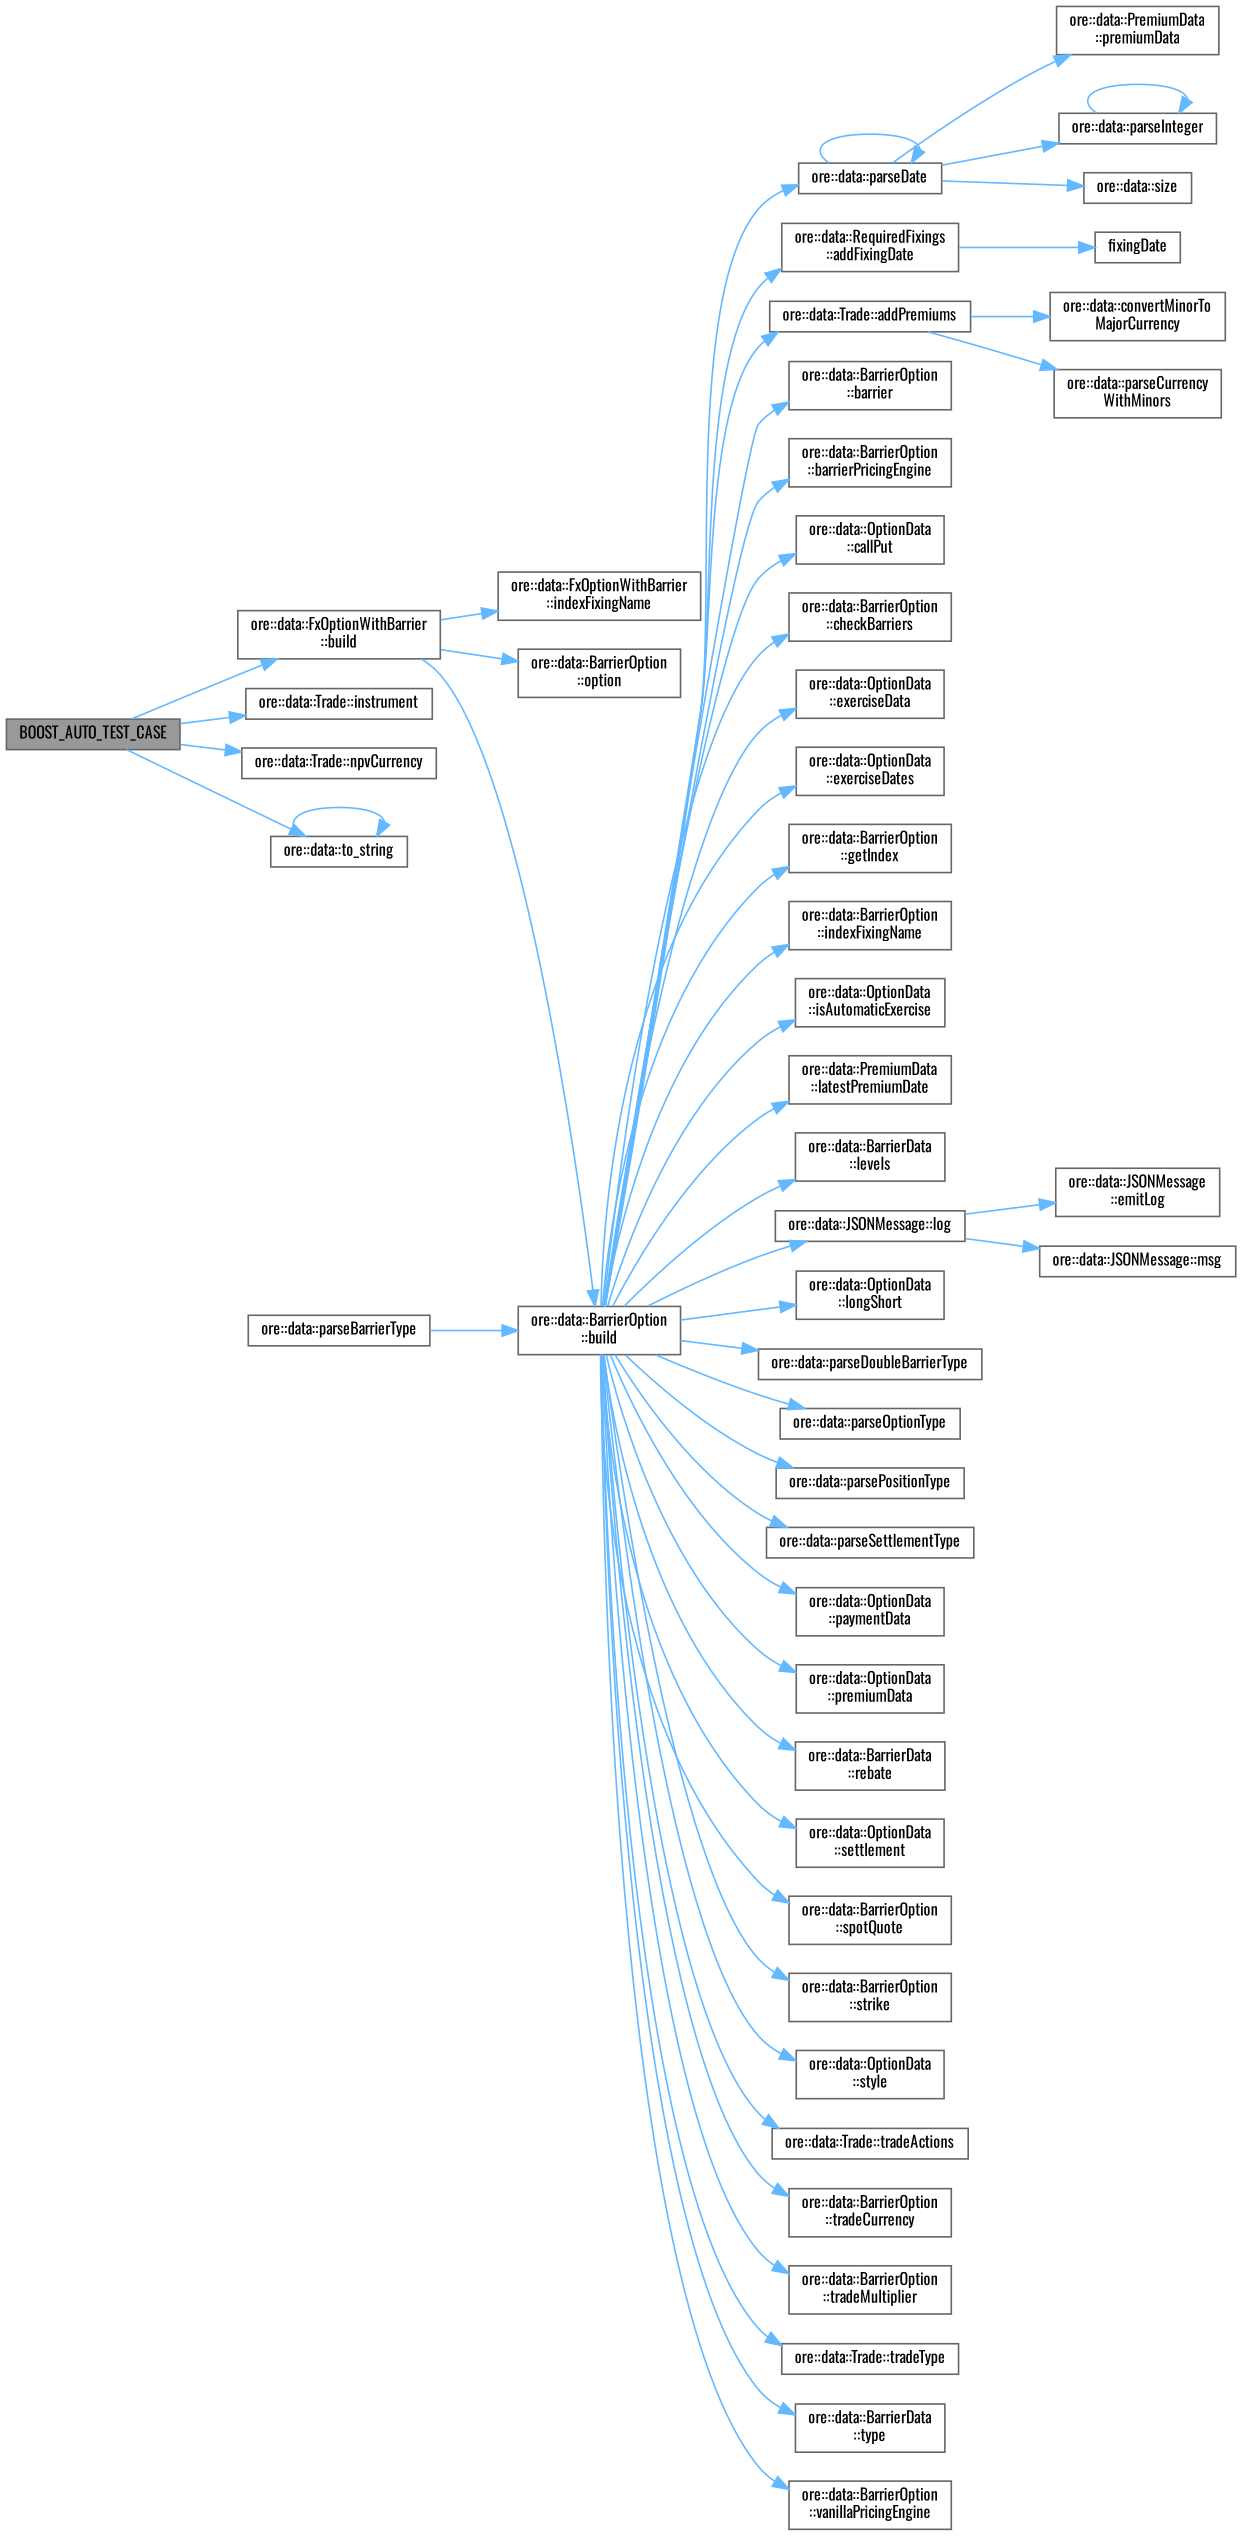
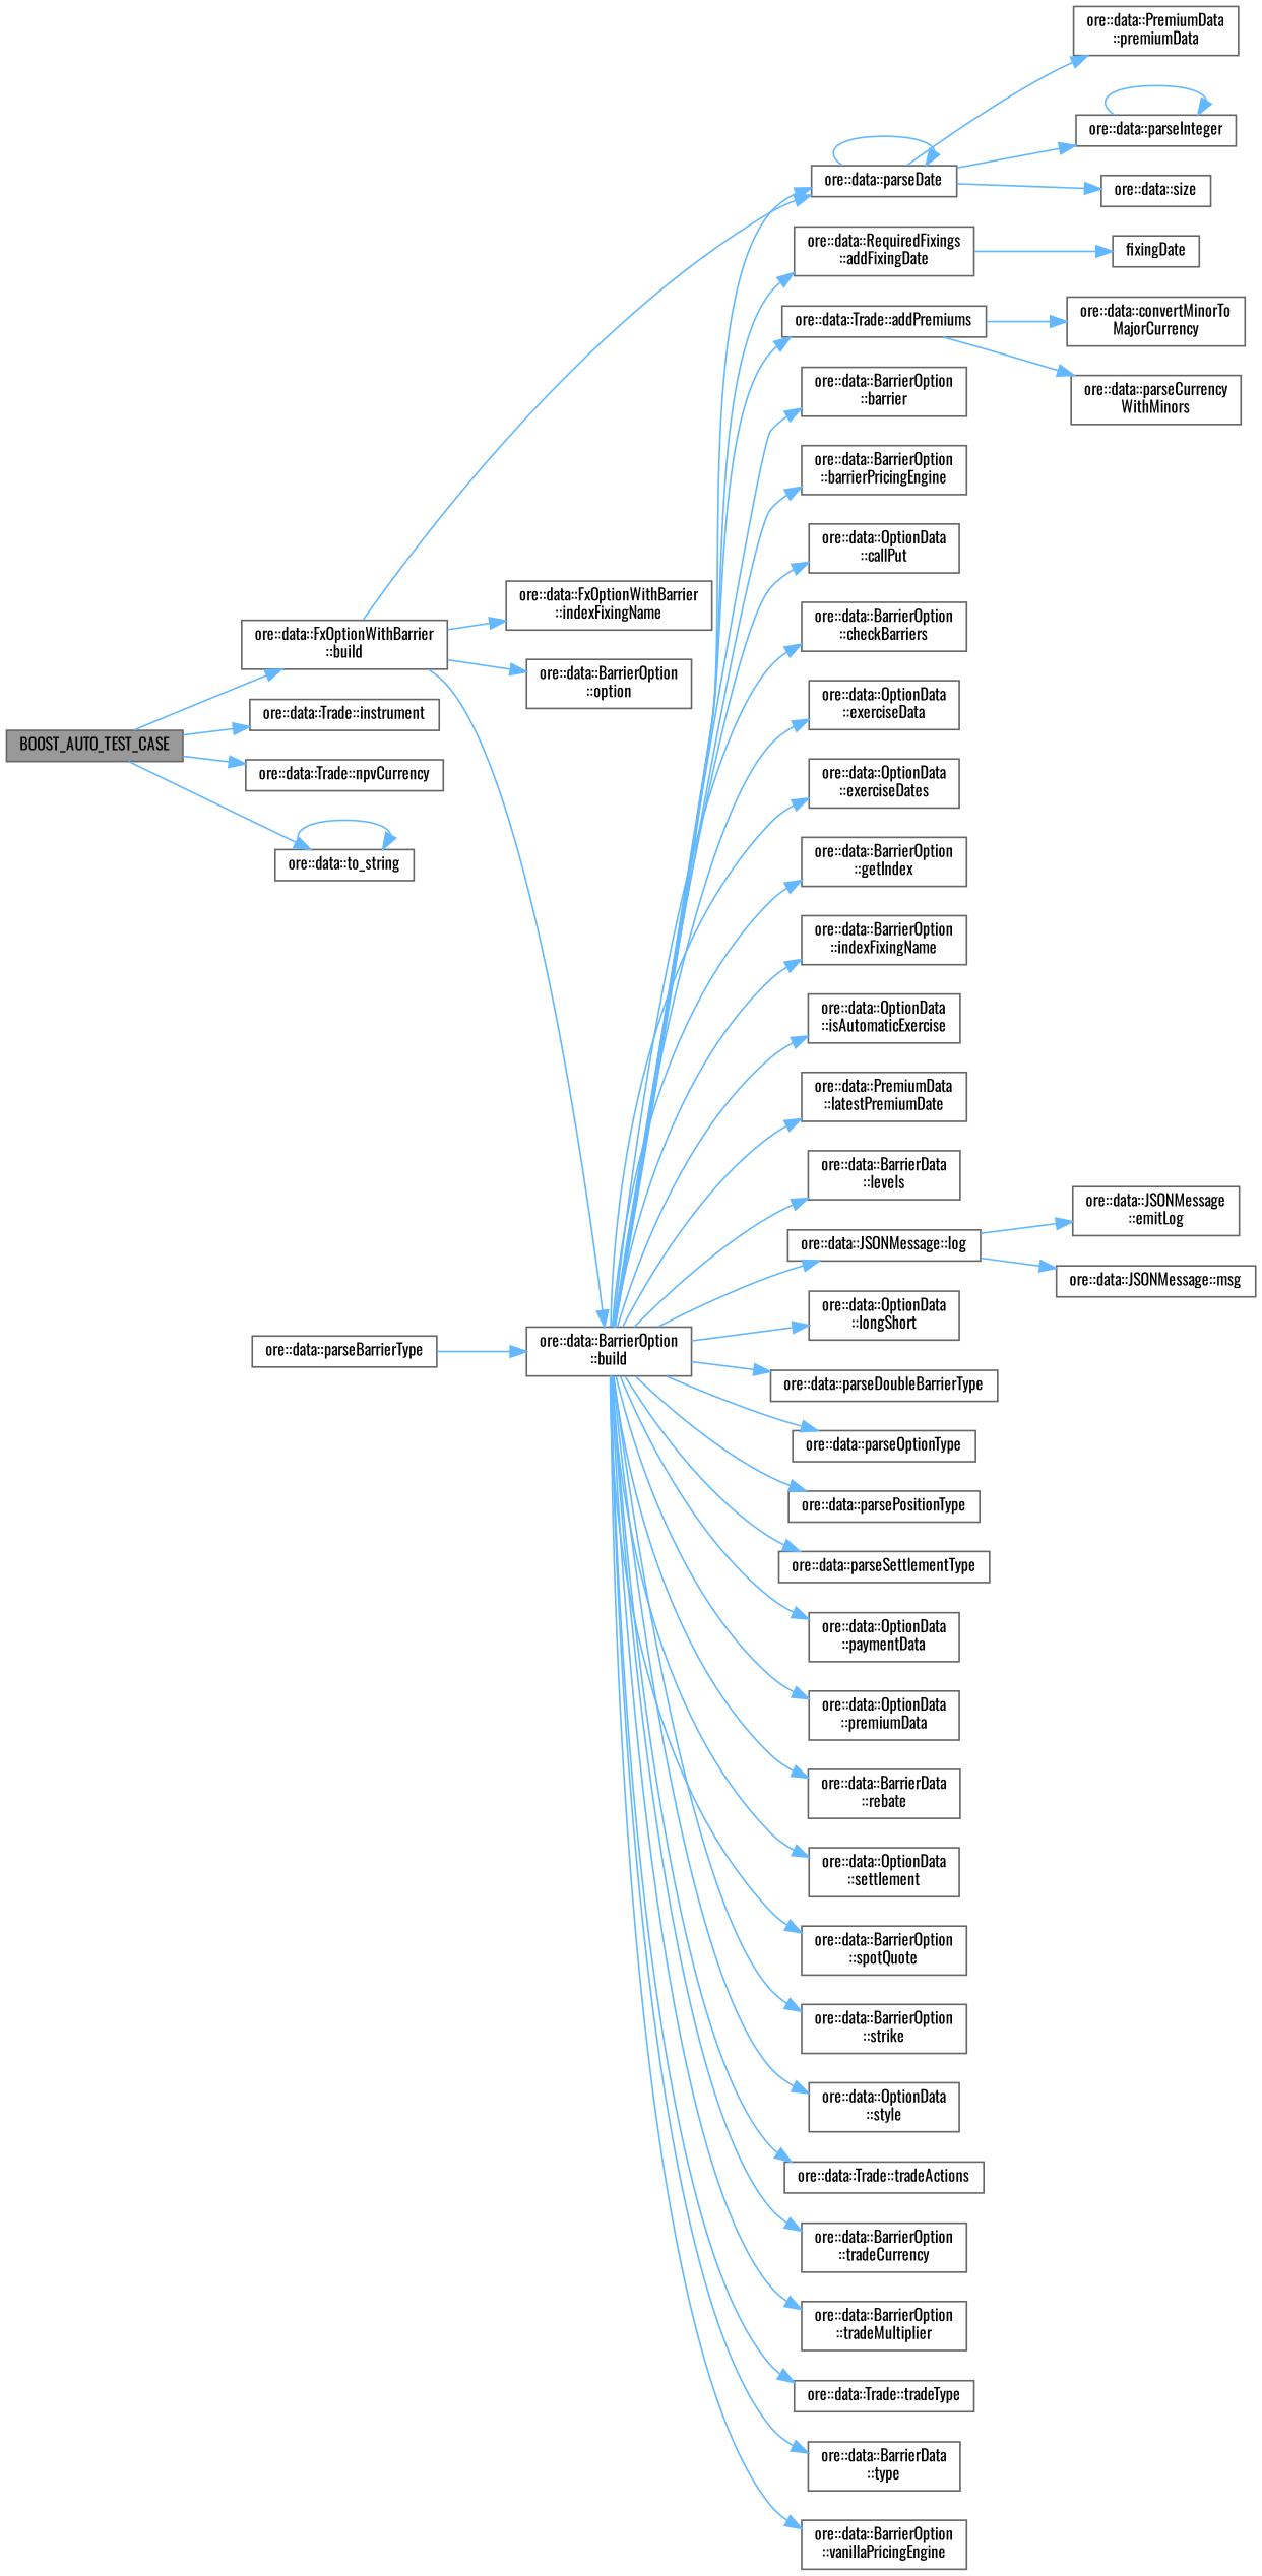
  digraph {
    fontname=Oswald
    rankdir=LR
    node [color=grey40 fillcolor=white fontname=Oswald fontsize=10 shape=box style=filled]
    edge [color=steelblue1 fontname=Oswald fontsize=10 labelfontname=Helvetica labelfontsize=10 style=solid]
    n1 [color=gray40 fillcolor=grey60 fontcolor=black height=0.2 label=BOOST_AUTO_TEST_CASE width=0.4]
    n2 [height=0.2 label="ore::data::FxOptionWithBarrier\l::build" width=0.4]
    n3 [height=0.2 label="ore::data::Trade::instrument" width=0.4]
    n4 [height=0.2 label="ore::data::Trade::npvCurrency" width=0.4]
    n5 [height=0.2 label="ore::data::to_string" width=0.4]
    n6 [height=0.2 label="ore::data::BarrierOption\l::build" width=0.4]
    n7 [height=0.2 label="ore::data::parseDate" width=0.4]
    n8 [height=0.2 label="ore::data::FxOptionWithBarrier\l::indexFixingName" width=0.4]
    n9 [height=0.2 label="ore::data::BarrierOption\l::option" width=0.4]
    n10 [height=0.2 label="ore::data::RequiredFixings\l::addFixingDate" width=0.4]
    n11 [height=0.2 label="ore::data::Trade::addPremiums" width=0.4]
    n12 [height=0.2 label="ore::data::BarrierOption\l::barrier" width=0.4]
    n13 [height=0.2 label="ore::data::BarrierOption\l::barrierPricingEngine" width=0.4]
    n14 [height=0.2 label="ore::data::OptionData\l::callPut" width=0.4]
    n15 [height=0.2 label="ore::data::BarrierOption\l::checkBarriers" width=0.4]
    n16 [height=0.2 label="ore::data::OptionData\l::exerciseData" width=0.4]
    n17 [height=0.2 label="ore::data::OptionData\l::exerciseDates" width=0.4]
    n18 [height=0.2 label="ore::data::BarrierOption\l::getIndex" width=0.4]
    n19 [height=0.2 label="ore::data::BarrierOption\l::indexFixingName" width=0.4]
    n20 [height=0.2 label="ore::data::OptionData\l::isAutomaticExercise" width=0.4]
    n21 [height=0.2 label="ore::data::PremiumData\l::latestPremiumDate" width=0.4]
    n22 [height=0.2 label="ore::data::BarrierData\l::levels" width=0.4]
    n23 [height=0.2 label="ore::data::JSONMessage::log" width=0.4]
    n24 [height=0.2 label="ore::data::OptionData\l::longShort" width=0.4]
    n25 [height=0.2 label="ore::data::parseDoubleBarrierType" width=0.4]
    n26 [height=0.2 label="ore::data::parseOptionType" width=0.4]
    n27 [height=0.2 label="ore::data::parsePositionType" width=0.4]
    n28 [height=0.2 label="ore::data::parseSettlementType" width=0.4]
    n29 [height=0.2 label="ore::data::OptionData\l::paymentData" width=0.4]
    n30 [height=0.2 label="ore::data::OptionData\l::premiumData" width=0.4]
    n31 [height=0.2 label="ore::data::BarrierData\l::rebate" width=0.4]
    n32 [height=0.2 label="ore::data::OptionData\l::settlement" width=0.4]
    n33 [height=0.2 label="ore::data::BarrierOption\l::spotQuote" width=0.4]
    n34 [height=0.2 label="ore::data::BarrierOption\l::strike" width=0.4]
    n35 [height=0.2 label="ore::data::OptionData\l::style" width=0.4]
    n36 [height=0.2 label="ore::data::Trade::tradeActions" width=0.4]
    n37 [height=0.2 label="ore::data::BarrierOption\l::tradeCurrency" width=0.4]
    n38 [height=0.2 label="ore::data::BarrierOption\l::tradeMultiplier" width=0.4]
    n39 [height=0.2 label="ore::data::Trade::tradeType" width=0.4]
    n40 [height=0.2 label="ore::data::BarrierData\l::type" width=0.4]
    n41 [height=0.2 label="ore::data::BarrierOption\l::vanillaPricingEngine" width=0.4]
    n42 [height=0.2 label="ore::data::PremiumData\l::premiumData" width=0.4]
    n43 [height=0.2 label="ore::data::parseInteger" width=0.4]
    n44 [height=0.2 label="ore::data::size" width=0.4]
    n45 [height=0.2 label=fixingDate width=0.4]
    n46 [height=0.2 label="ore::data::convertMinorTo\lMajorCurrency" width=0.4]
    n47 [height=0.2 label="ore::data::parseCurrency\lWithMinors" width=0.4]
    n48 [height=0.2 label="ore::data::JSONMessage\l::emitLog" width=0.4]
    n49 [height=0.2 label="ore::data::JSONMessage::msg" width=0.4]
    n50 [height=0.2 label="ore::data::parseBarrierType" width=0.4]
    n1 -> n2
    n1 -> n3
    n1 -> n4
    n1 -> n5
    n2 -> n6
+   n2 -> n7
    n2 -> n8
    n2 -> n9
    n5 -> n5
    n6 -> n7
    n6 -> n10
    n6 -> n11
    n6 -> n12
    n6 -> n13
    n6 -> n14
    n6 -> n15
    n6 -> n16
    n6 -> n17
    n6 -> n18
    n6 -> n19
    n6 -> n20
    n6 -> n21
    n6 -> n22
    n6 -> n23
    n6 -> n24
    n6 -> n25
    n6 -> n26
    n6 -> n27
    n6 -> n28
    n6 -> n29
    n6 -> n30
    n6 -> n31
    n6 -> n32
    n6 -> n33
    n6 -> n34
    n6 -> n35
    n6 -> n36
    n6 -> n37
    n6 -> n38
    n6 -> n39
    n6 -> n40
    n6 -> n41
    n7 -> n7
    n7 -> n42
    n7 -> n43
    n7 -> n44
    n10 -> n45
    n11 -> n46
    n11 -> n47
    n23 -> n48
    n23 -> n49
    n43 -> n43
    n50 -> n6
  }
